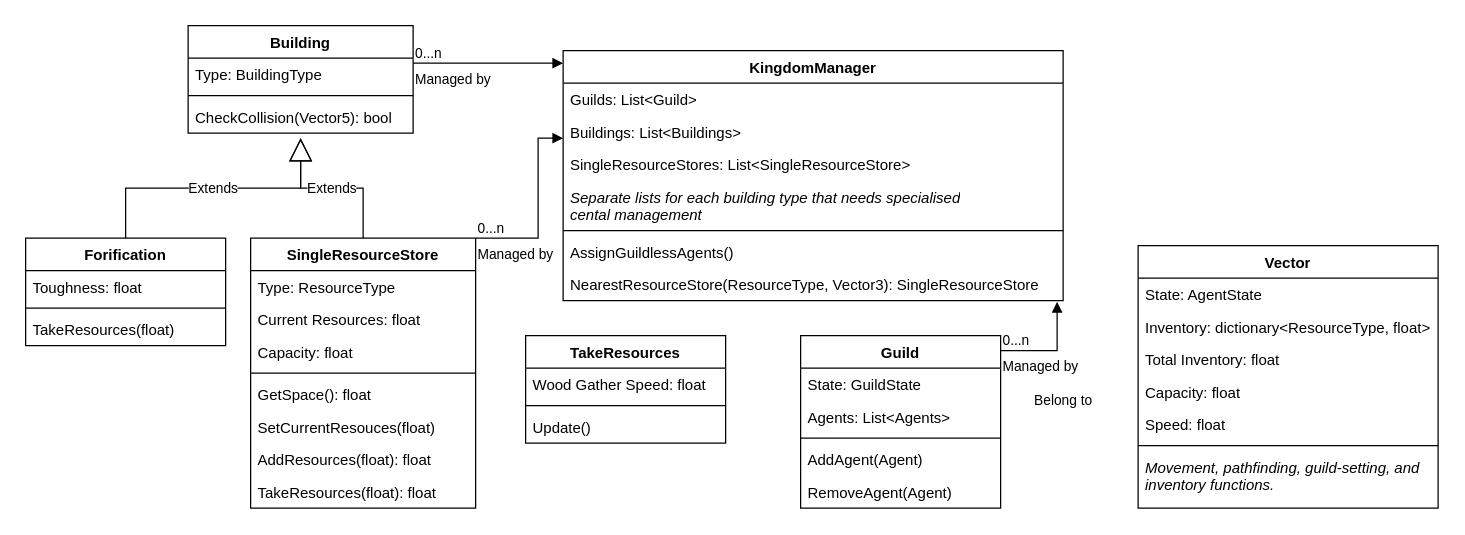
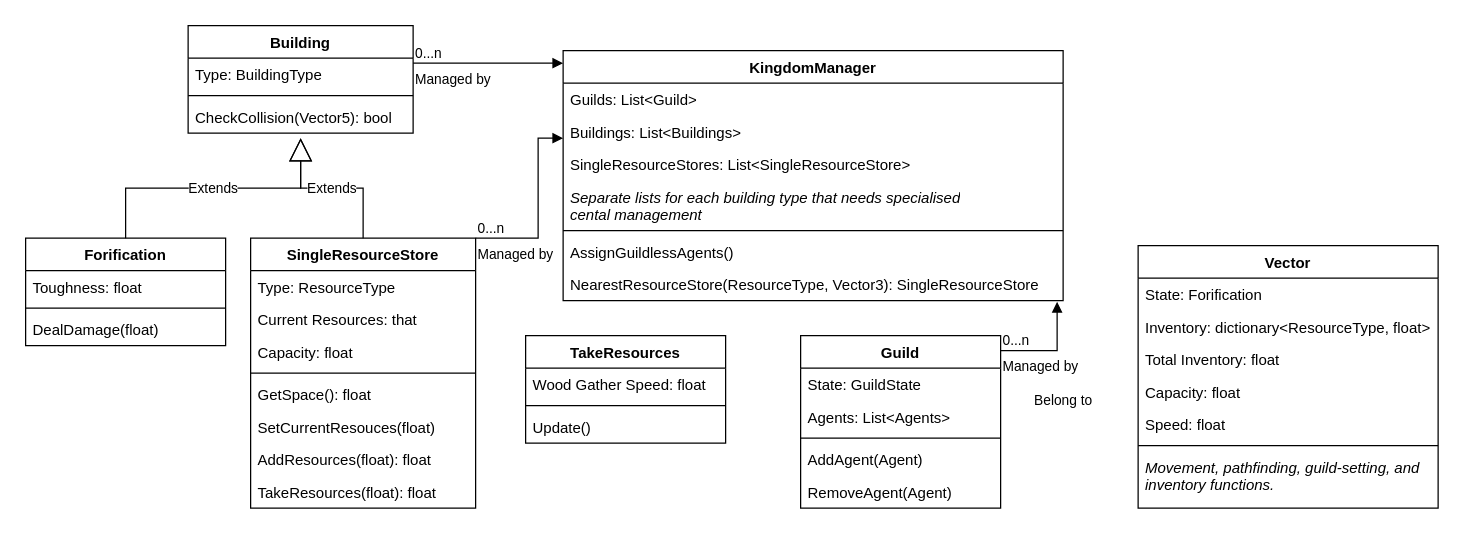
  <mxCell id="0" />
  <mxCell id="1" parent="0" />
  <mxCell id="2" value="Building" style="swimlane;fontStyle=1;align=center;verticalAlign=top;childLayout=stackLayout;horizontal=1;startSize=26;horizontalStack=0;resizeParent=1;resizeParentMax=0;resizeLast=0;collapsible=1;marginBottom=0;" vertex="1" parent="1"><mxGeometry x="150" y="20" width="180" height="86" as="geometry" /></mxCell>
  <mxCell id="3" value="Type: BuildingType" style="text;strokeColor=none;fillColor=none;align=left;verticalAlign=top;spacingLeft=4;spacingRight=4;overflow=hidden;rotatable=0;points=[[0,0.5],[1,0.5]];portConstraint=eastwest;" vertex="1" parent="2"><mxGeometry y="26" width="180" height="26" as="geometry" /></mxCell>
  <mxCell id="4" value="" style="line;strokeWidth=1;fillColor=none;align=left;verticalAlign=middle;spacingTop=-1;spacingLeft=3;spacingRight=3;rotatable=0;labelPosition=right;points=[];portConstraint=eastwest;strokeColor=inherit;" vertex="1" parent="2"><mxGeometry y="52" width="180" height="8" as="geometry" /></mxCell>
  <mxCell id="5" value="CheckCollision(Vector5): bool" style="text;strokeColor=none;fillColor=none;align=left;verticalAlign=top;spacingLeft=4;spacingRight=4;overflow=hidden;rotatable=0;points=[[0,0.5],[1,0.5]];portConstraint=eastwest;" vertex="1" parent="2"><mxGeometry y="60" width="180" height="26" as="geometry" /></mxCell>
  <mxCell id="6" value="KingdomManager&#10;" style="swimlane;fontStyle=1;align=center;verticalAlign=top;childLayout=stackLayout;horizontal=1;startSize=26;horizontalStack=0;resizeParent=1;resizeParentMax=0;resizeLast=0;collapsible=1;marginBottom=0;" vertex="1" parent="1"><mxGeometry x="450" y="40" width="400" height="200" as="geometry" /></mxCell>
  <mxCell id="7" value="Guilds: List&lt;Guild&gt;" style="text;strokeColor=none;fillColor=none;align=left;verticalAlign=top;spacingLeft=4;spacingRight=4;overflow=hidden;rotatable=0;points=[[0,0.5],[1,0.5]];portConstraint=eastwest;" vertex="1" parent="6"><mxGeometry y="26" width="400" height="26" as="geometry" /></mxCell>
  <mxCell id="8" value="Buildings: List&lt;Buildings&gt;" style="text;strokeColor=none;fillColor=none;align=left;verticalAlign=top;spacingLeft=4;spacingRight=4;overflow=hidden;rotatable=0;points=[[0,0.5],[1,0.5]];portConstraint=eastwest;" vertex="1" parent="6"><mxGeometry y="52" width="400" height="26" as="geometry" /></mxCell>
  <mxCell id="9" value="SingleResourceStores: List&lt;SingleResourceStore&gt;&#10;" style="text;strokeColor=none;fillColor=none;align=left;verticalAlign=top;spacingLeft=4;spacingRight=4;overflow=hidden;rotatable=0;points=[[0,0.5],[1,0.5]];portConstraint=eastwest;" vertex="1" parent="6"><mxGeometry y="78" width="400" height="26" as="geometry" /></mxCell>
  <mxCell id="10" value="Separate lists for each building type that needs specialised&#10;cental management" style="text;strokeColor=none;fillColor=none;align=left;verticalAlign=top;spacingLeft=4;spacingRight=4;overflow=hidden;rotatable=0;points=[[0,0.5],[1,0.5]];portConstraint=eastwest;fontStyle=2;fontSize=12;spacing=2;whiteSpace=wrap;labelBorderColor=none;" vertex="1" parent="6"><mxGeometry y="104" width="400" height="36" as="geometry" /></mxCell>
  <mxCell id="11" value="" style="line;strokeWidth=1;fillColor=none;align=left;verticalAlign=middle;spacingTop=-1;spacingLeft=3;spacingRight=3;rotatable=0;labelPosition=right;points=[];portConstraint=eastwest;strokeColor=inherit;" vertex="1" parent="6"><mxGeometry y="140" width="400" height="8" as="geometry" /></mxCell>
  <mxCell id="12" value="AssignGuildlessAgents()" style="text;strokeColor=none;fillColor=none;align=left;verticalAlign=top;spacingLeft=4;spacingRight=4;overflow=hidden;rotatable=0;points=[[0,0.5],[1,0.5]];portConstraint=eastwest;" vertex="1" parent="6"><mxGeometry y="148" width="400" height="26" as="geometry" /></mxCell>
  <mxCell id="13" value="NearestResourceStore(ResourceType, Vector3): SingleResourceStore" style="text;strokeColor=none;fillColor=none;align=left;verticalAlign=top;spacingLeft=4;spacingRight=4;overflow=hidden;rotatable=0;points=[[0,0.5],[1,0.5]];portConstraint=eastwest;" vertex="1" parent="6"><mxGeometry y="174" width="400" height="26" as="geometry" /></mxCell>
  <mxCell id="14" value="&lt;div&gt;Managed by&lt;/div&gt;&lt;div&gt;&lt;br&gt;&lt;/div&gt;" style="endArrow=block;endFill=1;html=1;edgeStyle=orthogonalEdgeStyle;align=left;verticalAlign=top;rounded=0;targetPerimeterSpacing=1;" edge="1" parent="1"><mxGeometry x="-1" relative="1" as="geometry"><mxPoint x="330" y="50" as="sourcePoint" /><mxPoint x="450" y="50" as="targetPoint" /></mxGeometry></mxCell>
  <mxCell id="15" value="0...n" style="edgeLabel;resizable=0;html=1;align=left;verticalAlign=bottom;" connectable="0" vertex="1" parent="14"><mxGeometry x="-1" relative="1" as="geometry" /></mxCell>
  <mxCell id="16" value="SingleResourceStore" style="swimlane;fontStyle=1;align=center;verticalAlign=top;childLayout=stackLayout;horizontal=1;startSize=26;horizontalStack=0;resizeParent=1;resizeParentMax=0;resizeLast=0;collapsible=1;marginBottom=0;" vertex="1" parent="1"><mxGeometry x="200" y="190" width="180" height="216" as="geometry" /></mxCell>
  <mxCell id="17" value="Type: ResourceType" style="text;strokeColor=none;fillColor=none;align=left;verticalAlign=top;spacingLeft=4;spacingRight=4;overflow=hidden;rotatable=0;points=[[0,0.5],[1,0.5]];portConstraint=eastwest;" vertex="1" parent="16"><mxGeometry y="26" width="180" height="26" as="geometry" /></mxCell>
- <mxCell id="18" value="Current Resources: float" style="text;strokeColor=none;fillColor=none;align=left;verticalAlign=top;spacingLeft=4;spacingRight=4;overflow=hidden;rotatable=0;points=[[0,0.5],[1,0.5]];portConstraint=eastwest;" vertex="1" parent="16"><mxGeometry y="52" width="180" height="26" as="geometry" /></mxCell>
+ <mxCell id="18" value="Current Resources: that" style="text;strokeColor=none;fillColor=none;align=left;verticalAlign=top;spacingLeft=4;spacingRight=4;overflow=hidden;rotatable=0;points=[[0,0.5],[1,0.5]];portConstraint=eastwest;" vertex="1" parent="16"><mxGeometry y="52" width="180" height="26" as="geometry" /></mxCell>
  <mxCell id="19" value="Capacity: float" style="text;strokeColor=none;fillColor=none;align=left;verticalAlign=top;spacingLeft=4;spacingRight=4;overflow=hidden;rotatable=0;points=[[0,0.5],[1,0.5]];portConstraint=eastwest;" vertex="1" parent="16"><mxGeometry y="78" width="180" height="26" as="geometry" /></mxCell>
  <mxCell id="20" value="" style="line;strokeWidth=1;fillColor=none;align=left;verticalAlign=middle;spacingTop=-1;spacingLeft=3;spacingRight=3;rotatable=0;labelPosition=right;points=[];portConstraint=eastwest;strokeColor=inherit;" vertex="1" parent="16"><mxGeometry y="104" width="180" height="8" as="geometry" /></mxCell>
  <mxCell id="21" value="GetSpace(): float" style="text;strokeColor=none;fillColor=none;align=left;verticalAlign=top;spacingLeft=4;spacingRight=4;overflow=hidden;rotatable=0;points=[[0,0.5],[1,0.5]];portConstraint=eastwest;" vertex="1" parent="16"><mxGeometry y="112" width="180" height="26" as="geometry" /></mxCell>
  <mxCell id="22" value="SetCurrentResouces(float)" style="text;strokeColor=none;fillColor=none;align=left;verticalAlign=top;spacingLeft=4;spacingRight=4;overflow=hidden;rotatable=0;points=[[0,0.5],[1,0.5]];portConstraint=eastwest;" vertex="1" parent="16"><mxGeometry y="138" width="180" height="26" as="geometry" /></mxCell>
  <mxCell id="23" value="AddResources(float): float" style="text;strokeColor=none;fillColor=none;align=left;verticalAlign=top;spacingLeft=4;spacingRight=4;overflow=hidden;rotatable=0;points=[[0,0.5],[1,0.5]];portConstraint=eastwest;" vertex="1" parent="16"><mxGeometry y="164" width="180" height="26" as="geometry" /></mxCell>
  <mxCell id="24" value="TakeResources(float): float" style="text;strokeColor=none;fillColor=none;align=left;verticalAlign=top;spacingLeft=4;spacingRight=4;overflow=hidden;rotatable=0;points=[[0,0.5],[1,0.5]];portConstraint=eastwest;" vertex="1" parent="16"><mxGeometry y="190" width="180" height="26" as="geometry" /></mxCell>
  <mxCell id="25" value="Extends" style="endArrow=block;endSize=16;endFill=0;html=1;rounded=0;targetPerimeterSpacing=1;exitX=0.5;exitY=0;exitDx=0;exitDy=0;" edge="1" parent="1" source="16"><mxGeometry width="160" relative="1" as="geometry"><mxPoint x="125.06" y="198.992" as="sourcePoint" /><mxPoint x="240" y="110" as="targetPoint" /><Array as="points"><mxPoint x="290" y="150" /><mxPoint x="240" y="150" /></Array></mxGeometry></mxCell>
  <mxCell id="26" value="&lt;div&gt;Managed by&lt;/div&gt;&lt;div&gt;&lt;br&gt;&lt;/div&gt;" style="endArrow=block;endFill=1;html=1;edgeStyle=orthogonalEdgeStyle;align=left;verticalAlign=top;rounded=0;targetPerimeterSpacing=1;exitX=1;exitY=0;exitDx=0;exitDy=0;" edge="1" parent="1" source="16"><mxGeometry x="-1" relative="1" as="geometry"><mxPoint x="380" y="200" as="sourcePoint" /><mxPoint x="450" y="110" as="targetPoint" /><Array as="points"><mxPoint x="430" y="190" /><mxPoint x="430" y="110" /></Array></mxGeometry></mxCell>
  <mxCell id="27" value="0...n" style="edgeLabel;resizable=0;html=1;align=left;verticalAlign=bottom;" connectable="0" vertex="1" parent="26"><mxGeometry x="-1" relative="1" as="geometry" /></mxCell>
  <mxCell id="28" value="Forification" style="swimlane;fontStyle=1;align=center;verticalAlign=top;childLayout=stackLayout;horizontal=1;startSize=26;horizontalStack=0;resizeParent=1;resizeParentMax=0;resizeLast=0;collapsible=1;marginBottom=0;labelBorderColor=none;fontSize=12;html=0;" vertex="1" parent="1"><mxGeometry x="20" y="190" width="160" height="86" as="geometry" /></mxCell>
  <mxCell id="29" value="Toughness: float" style="text;strokeColor=none;fillColor=none;align=left;verticalAlign=top;spacingLeft=4;spacingRight=4;overflow=hidden;rotatable=0;points=[[0,0.5],[1,0.5]];portConstraint=eastwest;labelBorderColor=none;fontSize=12;html=0;" vertex="1" parent="28"><mxGeometry y="26" width="160" height="26" as="geometry" /></mxCell>
  <mxCell id="30" value="" style="line;strokeWidth=1;fillColor=none;align=left;verticalAlign=middle;spacingTop=-1;spacingLeft=3;spacingRight=3;rotatable=0;labelPosition=right;points=[];portConstraint=eastwest;strokeColor=inherit;labelBorderColor=none;fontSize=12;html=0;" vertex="1" parent="28"><mxGeometry y="52" width="160" height="8" as="geometry" /></mxCell>
- <mxCell id="31" value="TakeResources(float)" style="text;strokeColor=none;fillColor=none;align=left;verticalAlign=top;spacingLeft=4;spacingRight=4;overflow=hidden;rotatable=0;points=[[0,0.5],[1,0.5]];portConstraint=eastwest;labelBorderColor=none;fontSize=12;html=0;" vertex="1" parent="28"><mxGeometry y="60" width="160" height="26" as="geometry" /></mxCell>
+ <mxCell id="31" value="DealDamage(float)" style="text;strokeColor=none;fillColor=none;align=left;verticalAlign=top;spacingLeft=4;spacingRight=4;overflow=hidden;rotatable=0;points=[[0,0.5],[1,0.5]];portConstraint=eastwest;labelBorderColor=none;fontSize=12;html=0;" vertex="1" parent="28"><mxGeometry y="60" width="160" height="26" as="geometry" /></mxCell>
  <mxCell id="32" value="Extends" style="endArrow=block;endSize=16;endFill=0;html=1;rounded=0;targetPerimeterSpacing=1;exitX=0.5;exitY=0;exitDx=0;exitDy=0;" edge="1" parent="1" source="28"><mxGeometry width="160" relative="1" as="geometry"><mxPoint x="300" y="200" as="sourcePoint" /><mxPoint x="240" y="110" as="targetPoint" /><Array as="points"><mxPoint x="100" y="150" /><mxPoint x="240" y="150" /></Array></mxGeometry></mxCell>
  <mxCell id="33" value="Guild" style="swimlane;fontStyle=1;align=center;verticalAlign=top;childLayout=stackLayout;horizontal=1;startSize=26;horizontalStack=0;resizeParent=1;resizeParentMax=0;resizeLast=0;collapsible=1;marginBottom=0;labelBorderColor=none;fontSize=12;html=0;" vertex="1" parent="1"><mxGeometry x="640" y="268" width="160" height="138" as="geometry" /></mxCell>
  <mxCell id="34" value="State: GuildState&#10;" style="text;strokeColor=none;fillColor=none;align=left;verticalAlign=top;spacingLeft=4;spacingRight=4;overflow=hidden;rotatable=0;points=[[0,0.5],[1,0.5]];portConstraint=eastwest;labelBorderColor=none;fontSize=12;html=0;" vertex="1" parent="33"><mxGeometry y="26" width="160" height="26" as="geometry" /></mxCell>
  <mxCell id="35" value="Agents: List&lt;Agents&gt;" style="text;strokeColor=none;fillColor=none;align=left;verticalAlign=top;spacingLeft=4;spacingRight=4;overflow=hidden;rotatable=0;points=[[0,0.5],[1,0.5]];portConstraint=eastwest;labelBorderColor=none;fontSize=12;html=0;" vertex="1" parent="33"><mxGeometry y="52" width="160" height="26" as="geometry" /></mxCell>
  <mxCell id="36" value="" style="line;strokeWidth=1;fillColor=none;align=left;verticalAlign=middle;spacingTop=-1;spacingLeft=3;spacingRight=3;rotatable=0;labelPosition=right;points=[];portConstraint=eastwest;strokeColor=inherit;labelBorderColor=none;fontSize=12;html=0;" vertex="1" parent="33"><mxGeometry y="78" width="160" height="8" as="geometry" /></mxCell>
  <mxCell id="37" value="AddAgent(Agent)&#10;" style="text;strokeColor=none;fillColor=none;align=left;verticalAlign=top;spacingLeft=4;spacingRight=4;overflow=hidden;rotatable=0;points=[[0,0.5],[1,0.5]];portConstraint=eastwest;labelBorderColor=none;fontSize=12;html=0;" vertex="1" parent="33"><mxGeometry y="86" width="160" height="26" as="geometry" /></mxCell>
  <mxCell id="38" value="RemoveAgent(Agent)" style="text;strokeColor=none;fillColor=none;align=left;verticalAlign=top;spacingLeft=4;spacingRight=4;overflow=hidden;rotatable=0;points=[[0,0.5],[1,0.5]];portConstraint=eastwest;labelBorderColor=none;fontSize=12;html=0;" vertex="1" parent="33"><mxGeometry y="112" width="160" height="26" as="geometry" /></mxCell>
  <mxCell id="39" value="&lt;div&gt;Managed by&lt;/div&gt;&lt;div&gt;&lt;br&gt;&lt;/div&gt;" style="endArrow=block;endFill=1;html=1;edgeStyle=orthogonalEdgeStyle;align=left;verticalAlign=top;rounded=0;targetPerimeterSpacing=1;entryX=0.513;entryY=1.115;entryDx=0;entryDy=0;entryPerimeter=0;" edge="1" parent="1"><mxGeometry x="-1" relative="1" as="geometry"><mxPoint x="800" y="280" as="sourcePoint" /><mxPoint x="845.2" y="240.99" as="targetPoint" /><Array as="points"><mxPoint x="845" y="280" /></Array></mxGeometry></mxCell>
  <mxCell id="40" value="0...n" style="edgeLabel;resizable=0;html=1;align=left;verticalAlign=bottom;" connectable="0" vertex="1" parent="39"><mxGeometry x="-1" relative="1" as="geometry" /></mxCell>
  <mxCell id="41" value="TakeResources" style="swimlane;fontStyle=1;align=center;verticalAlign=top;childLayout=stackLayout;horizontal=1;startSize=26;horizontalStack=0;resizeParent=1;resizeParentMax=0;resizeLast=0;collapsible=1;marginBottom=0;labelBorderColor=none;fontSize=12;html=0;" vertex="1" parent="1"><mxGeometry x="420" y="268" width="160" height="86" as="geometry" /></mxCell>
  <mxCell id="42" value="Wood Gather Speed: float" style="text;strokeColor=none;fillColor=none;align=left;verticalAlign=top;spacingLeft=4;spacingRight=4;overflow=hidden;rotatable=0;points=[[0,0.5],[1,0.5]];portConstraint=eastwest;labelBorderColor=none;fontSize=12;html=0;" vertex="1" parent="41"><mxGeometry y="26" width="160" height="26" as="geometry" /></mxCell>
  <mxCell id="43" value="" style="line;strokeWidth=1;fillColor=none;align=left;verticalAlign=middle;spacingTop=-1;spacingLeft=3;spacingRight=3;rotatable=0;labelPosition=right;points=[];portConstraint=eastwest;strokeColor=inherit;labelBorderColor=none;fontSize=12;html=0;" vertex="1" parent="41"><mxGeometry y="52" width="160" height="8" as="geometry" /></mxCell>
  <mxCell id="44" value="Update() " style="text;strokeColor=none;fillColor=none;align=left;verticalAlign=top;spacingLeft=4;spacingRight=4;overflow=hidden;rotatable=0;points=[[0,0.5],[1,0.5]];portConstraint=eastwest;labelBorderColor=none;fontSize=12;html=0;fontStyle=0" vertex="1" parent="41"><mxGeometry y="60" width="160" height="26" as="geometry" /></mxCell>
  <mxCell id="45" value="Vector" style="swimlane;fontStyle=1;align=center;verticalAlign=top;childLayout=stackLayout;horizontal=1;startSize=26;horizontalStack=0;resizeParent=1;resizeParentMax=0;resizeLast=0;collapsible=1;marginBottom=0;labelBorderColor=none;fontSize=12;html=0;" vertex="1" parent="1"><mxGeometry x="910" y="196" width="240" height="210" as="geometry" /></mxCell>
- <mxCell id="46" value="State: AgentState" style="text;strokeColor=none;fillColor=none;align=left;verticalAlign=top;spacingLeft=4;spacingRight=4;overflow=hidden;rotatable=0;points=[[0,0.5],[1,0.5]];portConstraint=eastwest;labelBorderColor=none;fontSize=12;html=0;" vertex="1" parent="45"><mxGeometry y="26" width="240" height="26" as="geometry" /></mxCell>
+ <mxCell id="46" value="State: Forification" style="text;strokeColor=none;fillColor=none;align=left;verticalAlign=top;spacingLeft=4;spacingRight=4;overflow=hidden;rotatable=0;points=[[0,0.5],[1,0.5]];portConstraint=eastwest;labelBorderColor=none;fontSize=12;html=0;" vertex="1" parent="45"><mxGeometry y="26" width="240" height="26" as="geometry" /></mxCell>
  <mxCell id="47" value="Inventory: dictionary&lt;ResourceType, float&gt;" style="text;strokeColor=none;fillColor=none;align=left;verticalAlign=top;spacingLeft=4;spacingRight=4;overflow=hidden;rotatable=0;points=[[0,0.5],[1,0.5]];portConstraint=eastwest;labelBorderColor=none;fontSize=12;html=0;" vertex="1" parent="45"><mxGeometry y="52" width="240" height="26" as="geometry" /></mxCell>
  <mxCell id="48" value="Total Inventory: float&#10;" style="text;strokeColor=none;fillColor=none;align=left;verticalAlign=top;spacingLeft=4;spacingRight=4;overflow=hidden;rotatable=0;points=[[0,0.5],[1,0.5]];portConstraint=eastwest;labelBorderColor=none;fontSize=12;html=0;" vertex="1" parent="45"><mxGeometry y="78" width="240" height="26" as="geometry" /></mxCell>
  <mxCell id="49" value="Capacity: float" style="text;strokeColor=none;fillColor=none;align=left;verticalAlign=top;spacingLeft=4;spacingRight=4;overflow=hidden;rotatable=0;points=[[0,0.5],[1,0.5]];portConstraint=eastwest;labelBorderColor=none;fontSize=12;html=0;" vertex="1" parent="45"><mxGeometry y="104" width="240" height="26" as="geometry" /></mxCell>
  <mxCell id="50" value="Speed: float" style="text;strokeColor=none;fillColor=none;align=left;verticalAlign=top;spacingLeft=4;spacingRight=4;overflow=hidden;rotatable=0;points=[[0,0.5],[1,0.5]];portConstraint=eastwest;labelBorderColor=none;fontSize=12;html=0;" vertex="1" parent="45"><mxGeometry y="130" width="240" height="26" as="geometry" /></mxCell>
  <mxCell id="51" value="" style="line;strokeWidth=1;fillColor=none;align=left;verticalAlign=middle;spacingTop=-1;spacingLeft=3;spacingRight=3;rotatable=0;labelPosition=right;points=[];portConstraint=eastwest;strokeColor=inherit;labelBorderColor=none;fontSize=12;html=0;" vertex="1" parent="45"><mxGeometry y="156" width="240" height="8" as="geometry" /></mxCell>
  <mxCell id="52" value="Movement, pathfinding, guild-setting, and&#10;inventory functions.&#10;" style="text;strokeColor=none;fillColor=none;align=left;verticalAlign=top;spacingLeft=4;spacingRight=4;overflow=hidden;rotatable=0;points=[[0,0.5],[1,0.5]];portConstraint=eastwest;labelBorderColor=none;fontSize=12;html=0;fontStyle=2" vertex="1" parent="45"><mxGeometry y="164" width="240" height="46" as="geometry" /></mxCell>
  <mxCell id="53" value="&lt;div&gt;Belong to&lt;/div&gt;" style="text;html=1;align=center;verticalAlign=middle;resizable=0;points=[];autosize=1;strokeColor=none;fillColor=none;fontSize=11;" vertex="1" parent="1"><mxGeometry x="815" y="305" width="70" height="30" as="geometry" /></mxCell>
